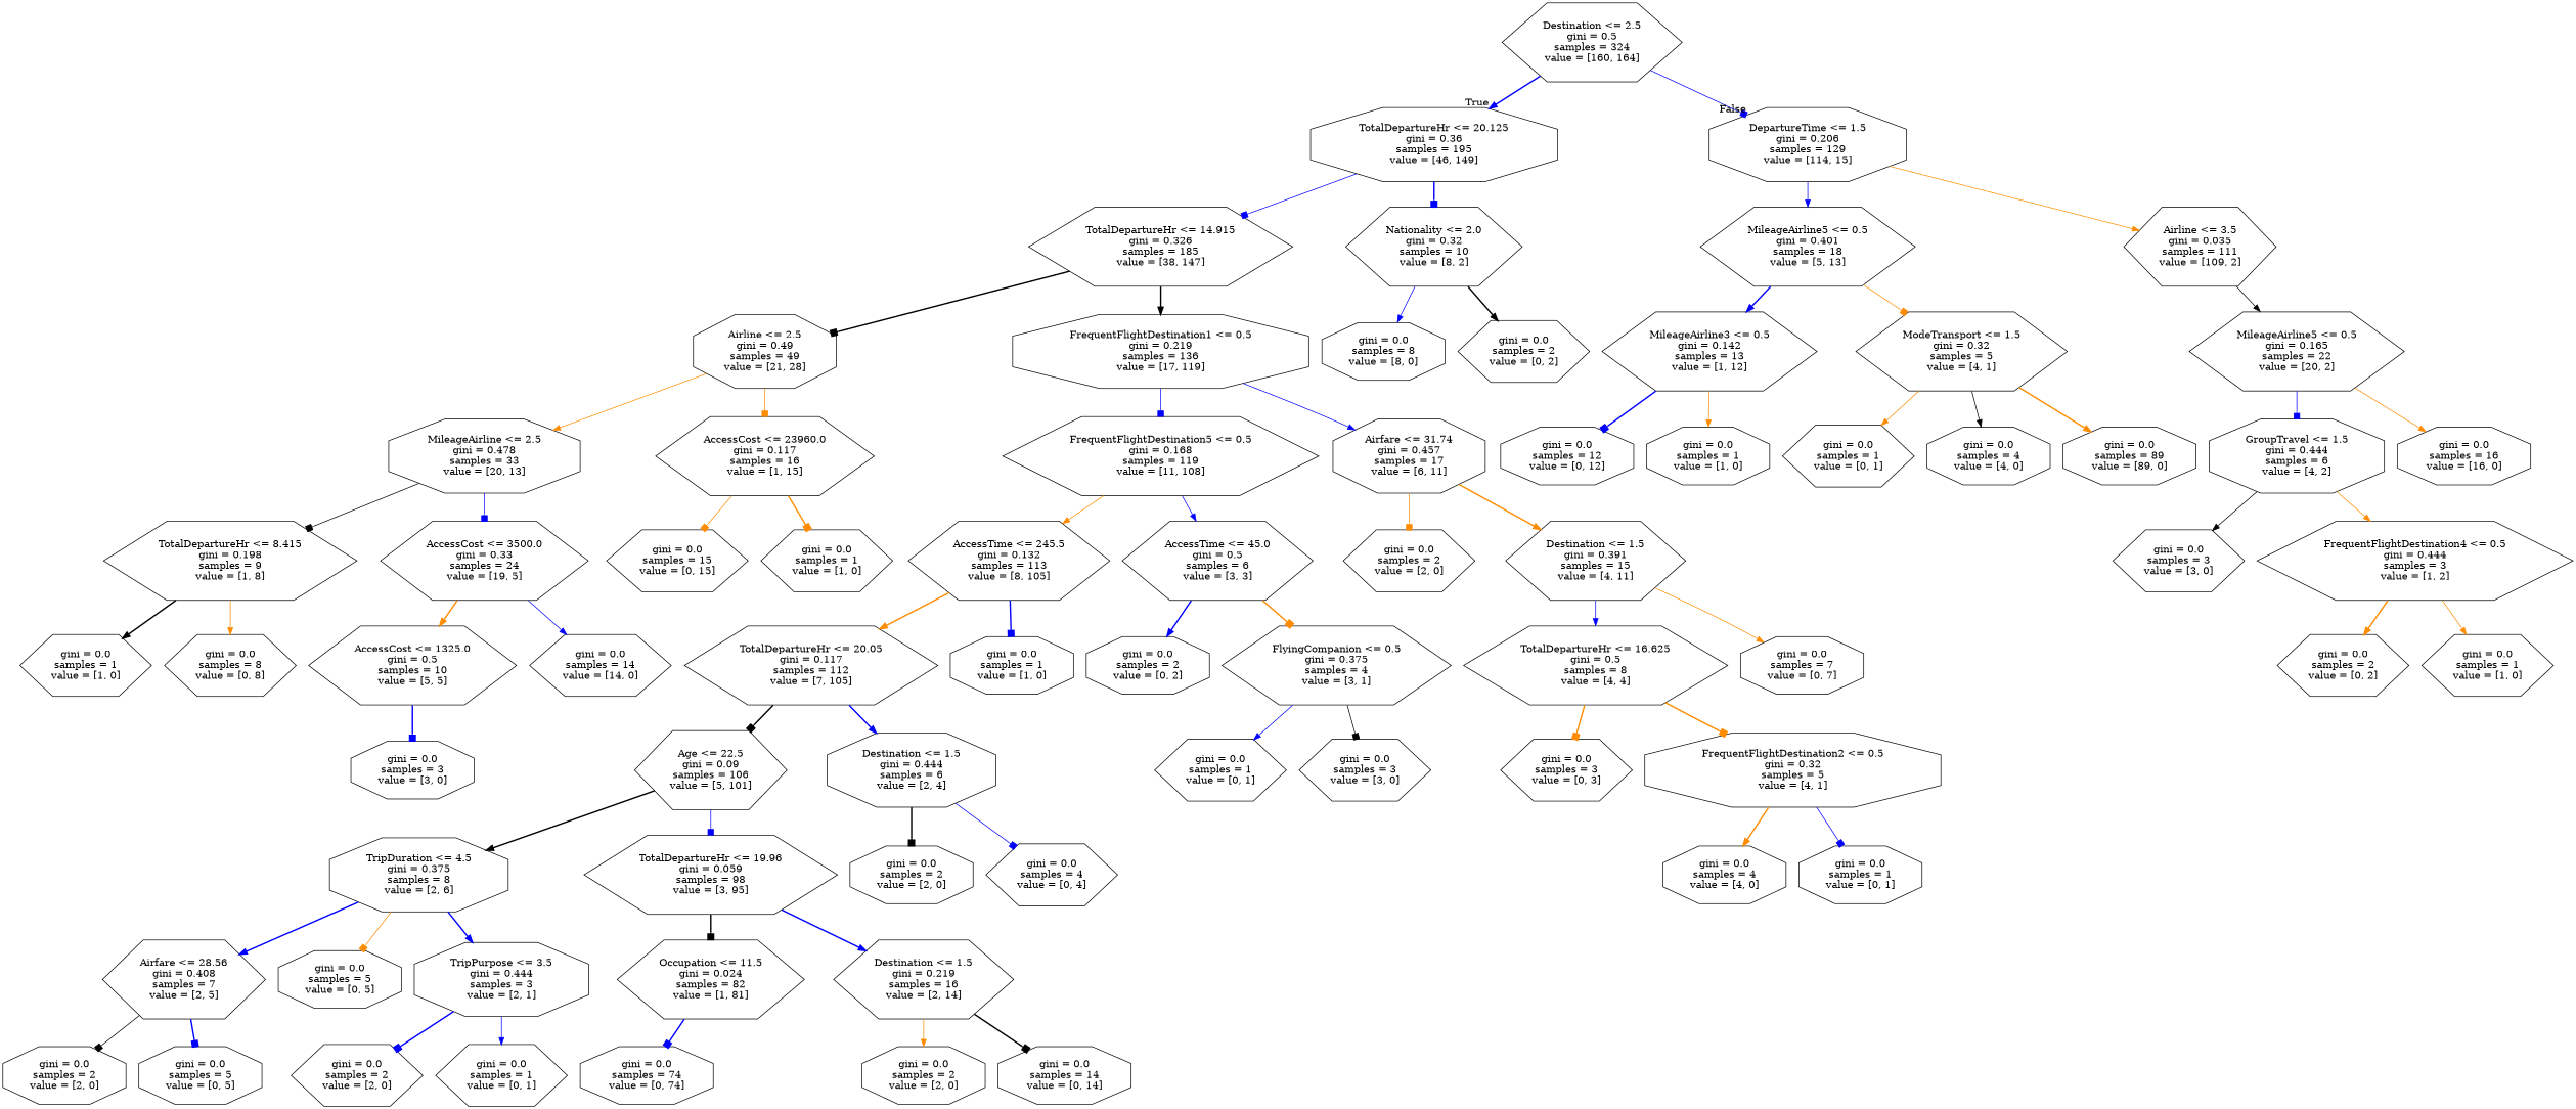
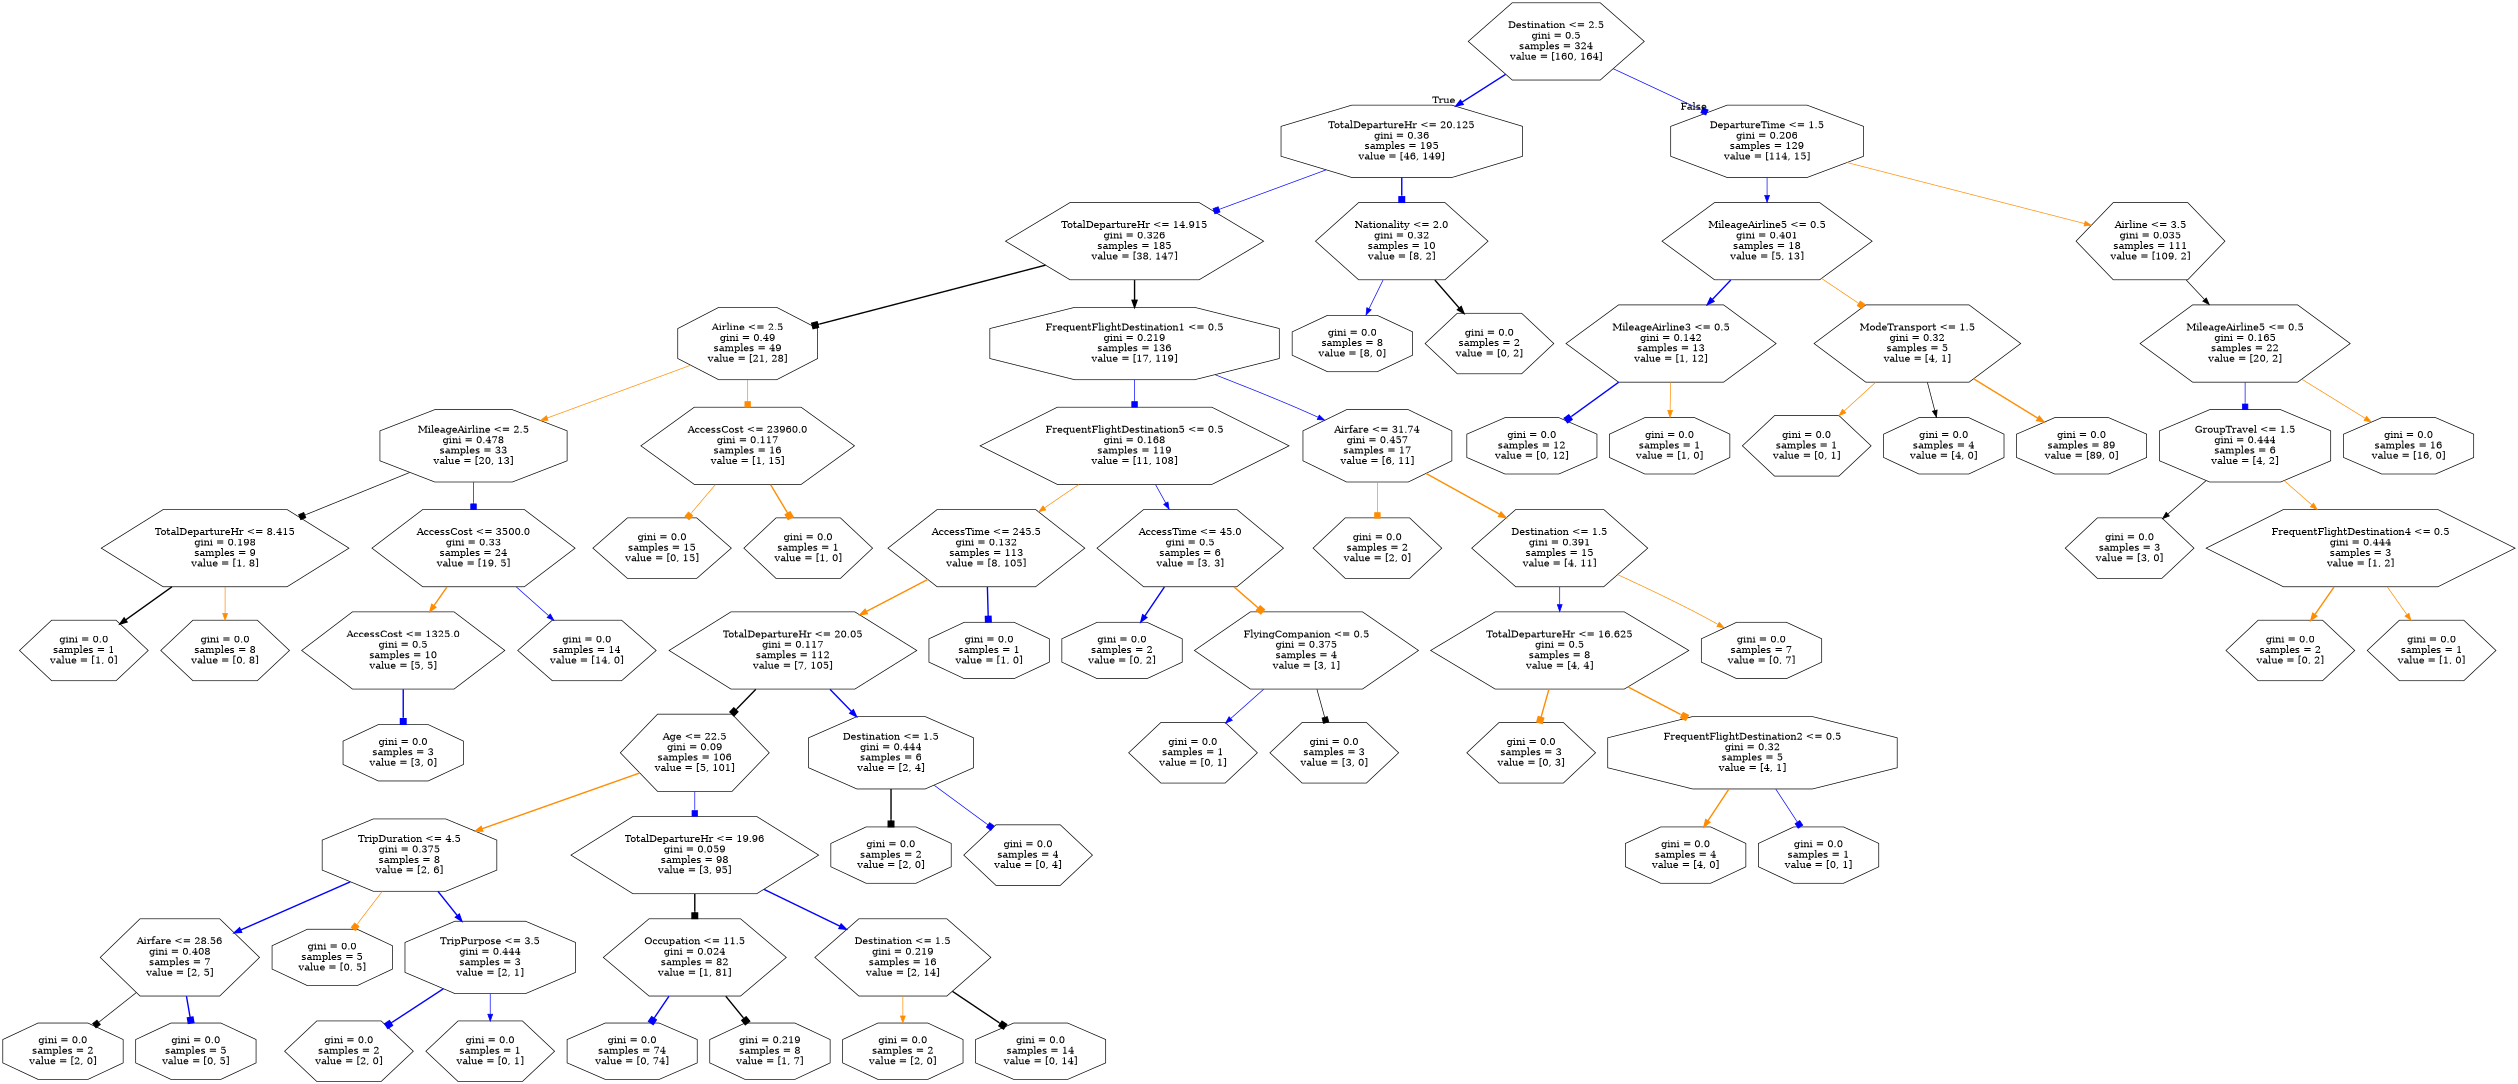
  digraph {
    node [shape=hexagon]
    edge [arrowhead=normal color=blue style=solid]
    n1 [label="Destination <= 2.5\ngini = 0.5\nsamples = 324\nvalue = [160, 164]"]
    n2 [label="TotalDepartureHr <= 20.125\ngini = 0.36\nsamples = 195\nvalue = [46, 149]" shape=octagon]
    n3 [label="DepartureTime <= 1.5\ngini = 0.206\nsamples = 129\nvalue = [114, 15]" shape=octagon]
    n4 [label="TotalDepartureHr <= 14.915\ngini = 0.326\nsamples = 185\nvalue = [38, 147]"]
    n5 [label="Nationality <= 2.0\ngini = 0.32\nsamples = 10\nvalue = [8, 2]"]
    n6 [label="MileageAirline5 <= 0.5\ngini = 0.401\nsamples = 18\nvalue = [5, 13]"]
    n7 [label="Airline <= 3.5\ngini = 0.035\nsamples = 111\nvalue = [109, 2]"]
    n8 [label="Airline <= 2.5\ngini = 0.49\nsamples = 49\nvalue = [21, 28]" shape=octagon]
    n9 [label="FrequentFlightDestination1 <= 0.5\ngini = 0.219\nsamples = 136\nvalue = [17, 119]" shape=octagon]
    n10 [label="gini = 0.0\nsamples = 8\nvalue = [8, 0]" shape=octagon]
    n11 [label="gini = 0.0\nsamples = 2\nvalue = [0, 2]"]
    n12 [label="MileageAirline <= 2.5\ngini = 0.478\nsamples = 33\nvalue = [20, 13]" shape=octagon]
    n13 [label="AccessCost <= 23960.0\ngini = 0.117\nsamples = 16\nvalue = [1, 15]"]
    n14 [label="FrequentFlightDestination5 <= 0.5\ngini = 0.168\nsamples = 119\nvalue = [11, 108]"]
    n15 [label="Airfare <= 31.74\ngini = 0.457\nsamples = 17\nvalue = [6, 11]" shape=octagon]
    n16 [label="TotalDepartureHr <= 8.415\ngini = 0.198\nsamples = 9\nvalue = [1, 8]"]
    n17 [label="AccessCost <= 3500.0\ngini = 0.33\nsamples = 24\nvalue = [19, 5]"]
    n18 [label="gini = 0.0\nsamples = 15\nvalue = [0, 15]"]
    n19 [label="gini = 0.0\nsamples = 1\nvalue = [1, 0]"]
    n20 [label="gini = 0.0\nsamples = 1\nvalue = [1, 0]"]
    n21 [label="gini = 0.0\nsamples = 8\nvalue = [0, 8]"]
    n22 [label="AccessCost <= 1325.0\ngini = 0.5\nsamples = 10\nvalue = [5, 5]"]
    n23 [label="gini = 0.0\nsamples = 14\nvalue = [14, 0]"]
    n24 [label="gini = 0.0\nsamples = 3\nvalue = [3, 0]" shape=octagon]
    n25 [label="Airfare <= 28.56\ngini = 0.408\nsamples = 7\nvalue = [2, 5]"]
    n26 [label="gini = 0.0\nsamples = 2\nvalue = [2, 0]" shape=octagon]
    n27 [label="gini = 0.0\nsamples = 5\nvalue = [0, 5]" shape=octagon]
    n28 [label="AccessTime <= 245.5\ngini = 0.132\nsamples = 113\nvalue = [8, 105]"]
    n29 [label="AccessTime <= 45.0\ngini = 0.5\nsamples = 6\nvalue = [3, 3]"]
    n30 [label="gini = 0.0\nsamples = 2\nvalue = [2, 0]"]
    n31 [label="Destination <= 1.5\ngini = 0.391\nsamples = 15\nvalue = [4, 11]"]
    n32 [label="TotalDepartureHr <= 20.05\ngini = 0.117\nsamples = 112\nvalue = [7, 105]"]
    n33 [label="gini = 0.0\nsamples = 1\nvalue = [1, 0]" shape=octagon]
    n34 [label="gini = 0.0\nsamples = 2\nvalue = [0, 2]" shape=octagon]
    n35 [label="FlyingCompanion <= 0.5\ngini = 0.375\nsamples = 4\nvalue = [3, 1]"]
    n36 [label="Age <= 22.5\ngini = 0.09\nsamples = 106\nvalue = [5, 101]"]
    n37 [label="Destination <= 1.5\ngini = 0.444\nsamples = 6\nvalue = [2, 4]" shape=octagon]
    n38 [label="TripDuration <= 4.5\ngini = 0.375\nsamples = 8\nvalue = [2, 6]" shape=octagon]
    n39 [label="TotalDepartureHr <= 19.96\ngini = 0.059\nsamples = 98\nvalue = [3, 95]"]
    n40 [label="gini = 0.0\nsamples = 2\nvalue = [2, 0]" shape=octagon]
    n41 [label="gini = 0.0\nsamples = 4\nvalue = [0, 4]"]
    n42 [label="gini = 0.0\nsamples = 5\nvalue = [0, 5]" shape=octagon]
    n43 [label="TripPurpose <= 3.5\ngini = 0.444\nsamples = 3\nvalue = [2, 1]" shape=octagon]
    n44 [label="Occupation <= 11.5\ngini = 0.024\nsamples = 82\nvalue = [1, 81]"]
    n45 [label="Destination <= 1.5\ngini = 0.219\nsamples = 16\nvalue = [2, 14]"]
    n46 [label="gini = 0.0\nsamples = 2\nvalue = [2, 0]"]
    n47 [label="gini = 0.0\nsamples = 1\nvalue = [0, 1]"]
    n48 [label="gini = 0.0\nsamples = 74\nvalue = [0, 74]" shape=octagon]
+   n49 [label="gini = 0.219\nsamples = 8\nvalue = [1, 7]" shape=octagon]
    n50 [label="gini = 0.0\nsamples = 2\nvalue = [2, 0]" shape=octagon]
    n51 [label="gini = 0.0\nsamples = 14\nvalue = [0, 14]" shape=octagon]
    n52 [label="gini = 0.0\nsamples = 1\nvalue = [0, 1]"]
    n53 [label="gini = 0.0\nsamples = 3\nvalue = [3, 0]"]
    n54 [label="TotalDepartureHr <= 16.625\ngini = 0.5\nsamples = 8\nvalue = [4, 4]"]
    n55 [label="gini = 0.0\nsamples = 7\nvalue = [0, 7]" shape=octagon]
    n56 [label="gini = 0.0\nsamples = 3\nvalue = [0, 3]"]
    n57 [label="FrequentFlightDestination2 <= 0.5\ngini = 0.32\nsamples = 5\nvalue = [4, 1]" shape=octagon]
    n58 [label="gini = 0.0\nsamples = 4\nvalue = [4, 0]" shape=octagon]
    n59 [label="gini = 0.0\nsamples = 1\nvalue = [0, 1]" shape=octagon]
    n60 [label="MileageAirline3 <= 0.5\ngini = 0.142\nsamples = 13\nvalue = [1, 12]"]
    n61 [label="ModeTransport <= 1.5\ngini = 0.32\nsamples = 5\nvalue = [4, 1]"]
    n62 [label="MileageAirline5 <= 0.5\ngini = 0.165\nsamples = 22\nvalue = [20, 2]"]
    n63 [label="gini = 0.0\nsamples = 12\nvalue = [0, 12]" shape=octagon]
    n64 [label="gini = 0.0\nsamples = 1\nvalue = [1, 0]" shape=octagon]
    n65 [label="gini = 0.0\nsamples = 1\nvalue = [0, 1]"]
    n66 [label="gini = 0.0\nsamples = 4\nvalue = [4, 0]" shape=octagon]
    n67 [label="gini = 0.0\nsamples = 89\nvalue = [89, 0]" shape=octagon]
    n68 [label="GroupTravel <= 1.5\ngini = 0.444\nsamples = 6\nvalue = [4, 2]" shape=octagon]
    n69 [label="gini = 0.0\nsamples = 16\nvalue = [16, 0]" shape=octagon]
    n70 [label="gini = 0.0\nsamples = 3\nvalue = [3, 0]"]
    n71 [label="FrequentFlightDestination4 <= 0.5\ngini = 0.444\nsamples = 3\nvalue = [1, 2]"]
    n72 [label="gini = 0.0\nsamples = 2\nvalue = [0, 2]"]
    n73 [label="gini = 0.0\nsamples = 1\nvalue = [1, 0]"]
    n1 -> n2 [headlabel=True labelangle=45 labeldistance=2.5 style=bold]
    n1 -> n3 [arrowhead=box headlabel=False labelangle=-45 labeldistance=2.5]
    n2 -> n4 [arrowhead=box]
    n2 -> n5 [arrowhead=box style=bold]
    n3 -> n6
    n3 -> n7 [color=darkorange]
    n4 -> n8 [arrowhead=box color=black style=bold]
    n4 -> n9 [color=black style=bold]
    n5 -> n10
    n5 -> n11 [color=black style=bold]
    n6 -> n60 [style=bold]
    n6 -> n61 [arrowhead=box color=darkorange]
    n7 -> n62 [color=black]
    n8 -> n12 [color=darkorange]
    n8 -> n13 [arrowhead=box color=darkorange]
    n9 -> n14 [arrowhead=box]
    n9 -> n15
    n12 -> n16 [arrowhead=box color=black]
    n12 -> n17 [arrowhead=box]
    n13 -> n18 [arrowhead=box color=darkorange]
    n13 -> n19 [arrowhead=box color=darkorange style=bold]
    n14 -> n28 [color=darkorange]
    n14 -> n29
    n15 -> n30 [arrowhead=box color=darkorange]
    n15 -> n31 [color=darkorange style=bold]
    n16 -> n20 [color=black style=bold]
    n16 -> n21 [color=darkorange]
    n17 -> n22 [color=darkorange style=bold]
    n17 -> n23
    n22 -> n24 [arrowhead=box style=bold]
    n25 -> n26 [arrowhead=box color=black]
    n25 -> n27 [arrowhead=box style=bold]
    n28 -> n32 [color=darkorange style=bold]
    n28 -> n33 [arrowhead=box style=bold]
    n29 -> n34 [style=bold]
    n29 -> n35 [arrowhead=box color=darkorange style=bold]
    n31 -> n54
    n31 -> n55 [color=darkorange]
    n32 -> n36 [arrowhead=box color=black style=bold]
    n32 -> n37 [style=bold]
    n35 -> n52
    n35 -> n53 [arrowhead=box color=black]
-   n36 -> n38 [color=black style=bold]
+   n36 -> n38 [color=darkorange style=bold]
    n36 -> n39 [arrowhead=box]
    n37 -> n40 [arrowhead=box color=black style=bold]
    n37 -> n41 [arrowhead=box]
    n38 -> n25 [style=bold]
    n38 -> n42 [arrowhead=box color=darkorange]
    n38 -> n43 [style=bold]
    n39 -> n44 [arrowhead=box color=black style=bold]
    n39 -> n45 [style=bold]
    n43 -> n46 [arrowhead=box style=bold]
    n43 -> n47
    n44 -> n48 [arrowhead=box style=bold]
+   n44 -> n49 [arrowhead=box color=black style=bold]
    n45 -> n50 [color=darkorange]
    n45 -> n51 [arrowhead=box color=black style=bold]
    n54 -> n56 [arrowhead=box color=darkorange style=bold]
    n54 -> n57 [arrowhead=box color=darkorange style=bold]
    n57 -> n58 [color=darkorange style=bold]
    n57 -> n59 [arrowhead=box]
    n60 -> n63 [arrowhead=box style=bold]
    n60 -> n64 [color=darkorange]
    n61 -> n65 [color=darkorange]
    n61 -> n66 [color=black]
    n61 -> n67 [color=darkorange style=bold]
    n62 -> n68 [arrowhead=box]
    n62 -> n69 [color=darkorange]
    n68 -> n70 [color=black]
    n68 -> n71 [color=darkorange]
    n71 -> n72 [color=darkorange style=bold]
    n71 -> n73 [color=darkorange]
  }
